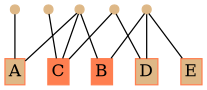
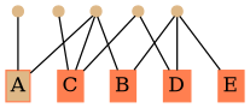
  graph {
    node [color=coral margin=0.04 shape=rectangle style=filled]
    A [fillcolor=burlywood height=0 width=0]
    B [height=0 width=0]
    C [height=0 width=0]
-   D [height=0 width=0 fillcolor=burlywood]
-   E [height=0 width=0 fillcolor=burlywood]
+   D [height=0 width=0]
+   E [height=0 width=0]
    pA [color=burlywood height=0.1 shape=point width=0.1]
    pC [color=burlywood height=0.1 shape=point width=0.1]
    pBgAC [color=burlywood height=0.1 shape=point width=0.1]
    pDgC [color=burlywood height=0.1 shape=point width=0.1]
    pEgBD [color=burlywood height=0.1 shape=point width=0.1]
    pA -- A
    pC -- C
    pBgAC -- A
    pBgAC -- B
    pBgAC -- C
    pDgC -- C
    pDgC -- D
    pEgBD -- B
    pEgBD -- D
    pEgBD -- E
  }
